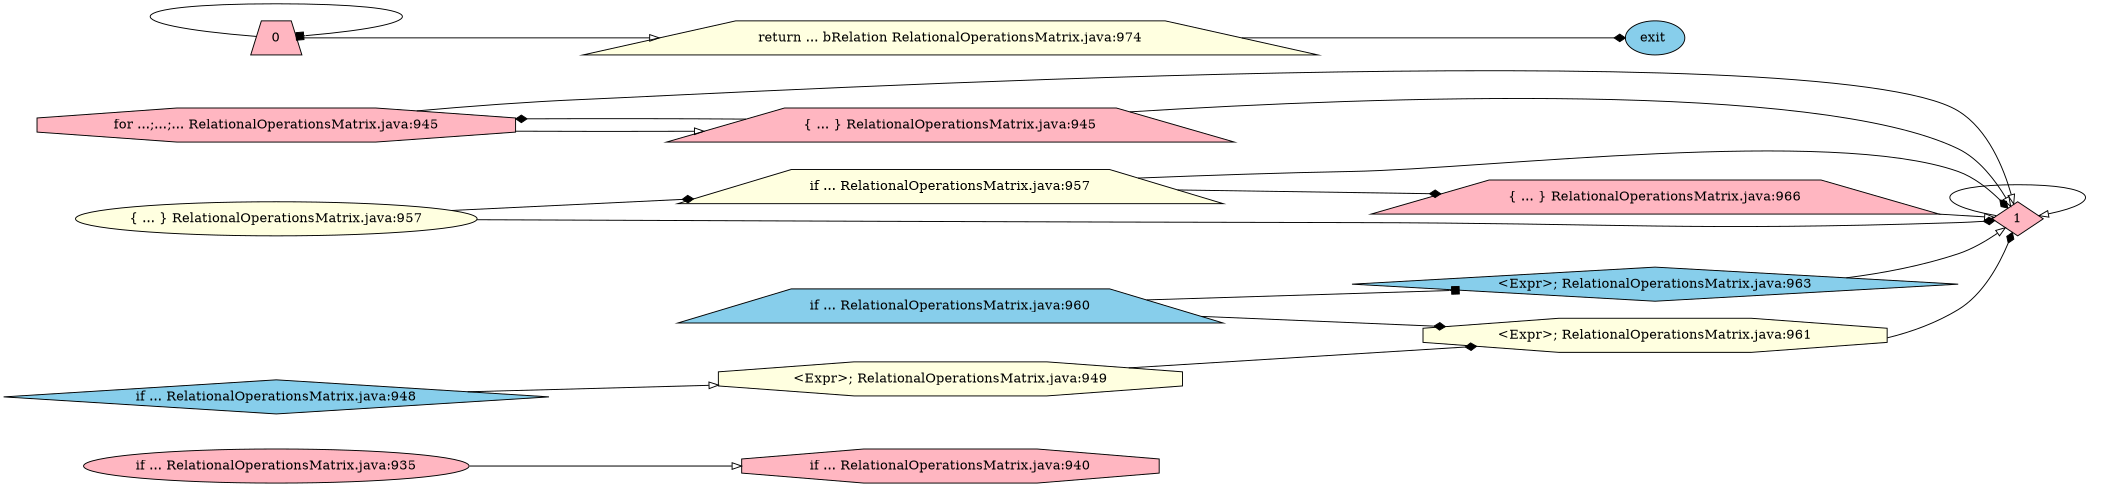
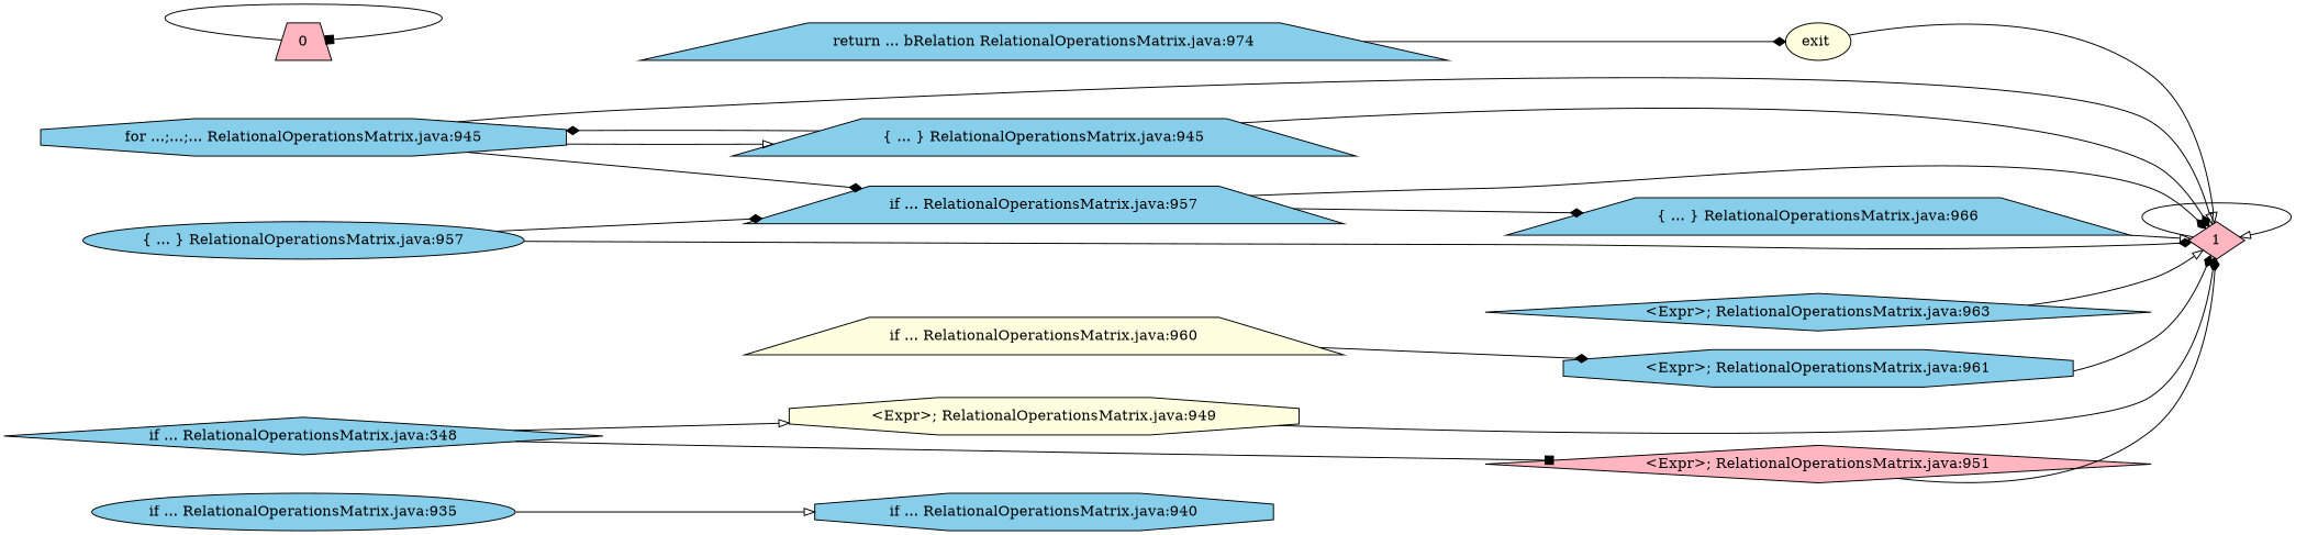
  strict digraph {
    rankdir=LR
    node [fillcolor=lightpink shape=trapezium style=filled]
    edge [arrowhead=diamond]
-   "if ... RelationalOperationsMatrix.java:935" [shape=ellipse]
-   "if ... RelationalOperationsMatrix.java:940" [shape=octagon]
+   "if ... RelationalOperationsMatrix.java:935" [fillcolor=skyblue shape=ellipse]
+   "if ... RelationalOperationsMatrix.java:940" [fillcolor=skyblue shape=octagon]
    0
-   "return ... bRelation RelationalOperationsMatrix.java:974" [fillcolor=lightyellow]
-   "exit " [fillcolor=skyblue shape=ellipse]
+   "return ... bRelation RelationalOperationsMatrix.java:974" [fillcolor=skyblue]
+   "exit " [fillcolor=lightyellow shape=ellipse]
    1 [shape=diamond]
-   "for ...;...;... RelationalOperationsMatrix.java:945" [shape=octagon]
-   "{ ... } RelationalOperationsMatrix.java:945"
-   "if ... RelationalOperationsMatrix.java:957" [fillcolor=lightyellow]
-   "{ ... } RelationalOperationsMatrix.java:966"
-   "{ ... } RelationalOperationsMatrix.java:957" [fillcolor=lightyellow shape=ellipse]
-   "if ... RelationalOperationsMatrix.java:948" [fillcolor=skyblue shape=diamond]
+   "for ...;...;... RelationalOperationsMatrix.java:945" [fillcolor=skyblue shape=octagon]
+   "{ ... } RelationalOperationsMatrix.java:945" [fillcolor=skyblue]
+   "if ... RelationalOperationsMatrix.java:957" [fillcolor=skyblue]
+   "{ ... } RelationalOperationsMatrix.java:966" [fillcolor=skyblue]
+   "{ ... } RelationalOperationsMatrix.java:957" [fillcolor=skyblue shape=ellipse]
+   "if ... RelationalOperationsMatrix.java:948" [fillcolor=skyblue shape=diamond label="if ... RelationalOperationsMatrix.java:348"]
    "<Expr>; RelationalOperationsMatrix.java:949" [fillcolor=lightyellow shape=octagon]
-   "<Expr>; RelationalOperationsMatrix.java:961" [fillcolor=lightyellow shape=octagon]
-   "if ... RelationalOperationsMatrix.java:960" [fillcolor=skyblue]
+   "<Expr>; RelationalOperationsMatrix.java:951" [shape=diamond]
+   "<Expr>; RelationalOperationsMatrix.java:961" [fillcolor=skyblue shape=octagon]
+   "if ... RelationalOperationsMatrix.java:960" [fillcolor=lightyellow]
    "<Expr>; RelationalOperationsMatrix.java:963" [fillcolor=skyblue shape=diamond]
    "if ... RelationalOperationsMatrix.java:935" -> "if ... RelationalOperationsMatrix.java:940" [arrowhead=onormal]
    0 -> 0 [arrowhead=box]
-   0 -> "return ... bRelation RelationalOperationsMatrix.java:974" [arrowhead=onormal]
    "return ... bRelation RelationalOperationsMatrix.java:974" -> "exit "
+   "exit " -> 1 [arrowhead=onormal]
    1 -> 1 [arrowhead=onormal]
    "for ...;...;... RelationalOperationsMatrix.java:945" -> 1 [arrowhead=onormal]
    "for ...;...;... RelationalOperationsMatrix.java:945" -> "{ ... } RelationalOperationsMatrix.java:945" [arrowhead=onormal]
-   "{ ... } RelationalOperationsMatrix.java:945" -> 1 [arrowhead=onormal]
+   "for ...;...;... RelationalOperationsMatrix.java:945" -> "if ... RelationalOperationsMatrix.java:957"
+   "{ ... } RelationalOperationsMatrix.java:945" -> 1
    "{ ... } RelationalOperationsMatrix.java:945" -> "for ...;...;... RelationalOperationsMatrix.java:945"
    "if ... RelationalOperationsMatrix.java:957" -> 1
    "if ... RelationalOperationsMatrix.java:957" -> "{ ... } RelationalOperationsMatrix.java:966"
    "{ ... } RelationalOperationsMatrix.java:966" -> 1 [arrowhead=onormal]
    "{ ... } RelationalOperationsMatrix.java:957" -> 1
    "{ ... } RelationalOperationsMatrix.java:957" -> "if ... RelationalOperationsMatrix.java:957"
    "if ... RelationalOperationsMatrix.java:948" -> "<Expr>; RelationalOperationsMatrix.java:949" [arrowhead=onormal]
-   "<Expr>; RelationalOperationsMatrix.java:949" -> "<Expr>; RelationalOperationsMatrix.java:961"
+   "if ... RelationalOperationsMatrix.java:948" -> "<Expr>; RelationalOperationsMatrix.java:951" [arrowhead=box]
+   "<Expr>; RelationalOperationsMatrix.java:949" -> 1
+   "<Expr>; RelationalOperationsMatrix.java:951" -> 1
    "<Expr>; RelationalOperationsMatrix.java:961" -> 1
    "if ... RelationalOperationsMatrix.java:960" -> "<Expr>; RelationalOperationsMatrix.java:961"
-   "if ... RelationalOperationsMatrix.java:960" -> "<Expr>; RelationalOperationsMatrix.java:963" [arrowhead=box]
    "<Expr>; RelationalOperationsMatrix.java:963" -> 1 [arrowhead=onormal]
  }
